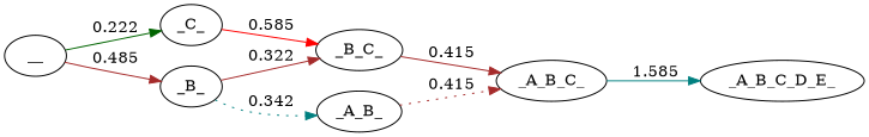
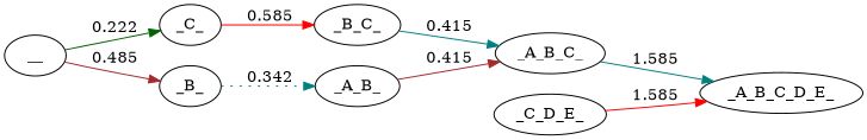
  strict digraph {
    rankdir=LR
    edge [color=brown cost=0.32192809488736235 style=solid]
    __
    _C_
    _B_
    _B_C_
    _A_B_
    _A_B_C_
+   _C_D_E_
    _A_B_C_D_E_
    __ -> _C_ [color=darkgreen cost=0.22239242133644802 label=" 0.222"]
    __ -> _B_ [cost=0.4854268271702417 label=" 0.485"]
    _C_ -> _B_C_ [color=red cost=0.5849625007211562 label=" 0.585"]
-   _B_ -> _B_C_ [label=" 0.322"]
    _B_ -> _A_B_ [color=teal label=" 0.342" style=dotted]
-   _B_C_ -> _A_B_C_ [cost=0.4150374992788437 label=" 0.415"]
-   _A_B_ -> _A_B_C_ [cost=0.4150374992788437 label=" 0.415" style=dotted]
+   _B_C_ -> _A_B_C_ [color=teal cost=0.4150374992788437 label=" 0.415"]
+   _A_B_ -> _A_B_C_ [cost=0.4150374992788437 label=" 0.415"]
    _A_B_C_ -> _A_B_C_D_E_ [color=teal cost=1.5849625007211563 label=" 1.585"]
+   _C_D_E_ -> _A_B_C_D_E_ [color=red cost=1.5849625007211563 label=" 1.585"]
  }
